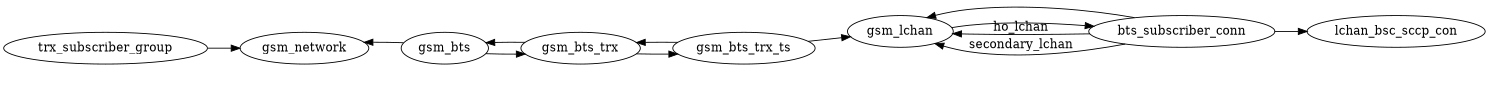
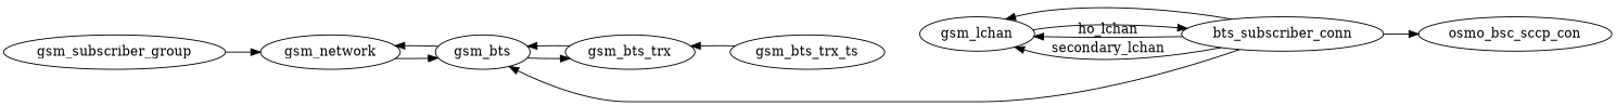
  digraph {
    rankdir=LR
    n1 [label=gsm_network]
    n2 [label=gsm_bts]
    n3 [label=gsm_bts_trx]
    n4 [label=gsm_bts_trx_ts]
    n5 [label=gsm_lchan]
    n6 [label=bts_subscriber_conn]
-   n7 [label=lchan_bsc_sccp_con]
-   n8 [label=trx_subscriber_group]
+   n7 [label=osmo_bsc_sccp_con]
+   n8 [label=gsm_subscriber_group]
+   n1 -> n2
    n2 -> n1
    n2 -> n3
    n3 -> n2
-   n3 -> n4
    n4 -> n3
-   n4 -> n5
    n5 -> n6
+   n6 -> n2
    n6 -> n5
    n6 -> n5 [label=ho_lchan]
    n6 -> n5 [label=secondary_lchan]
    n6 -> n7
    n8 -> n1
  }
